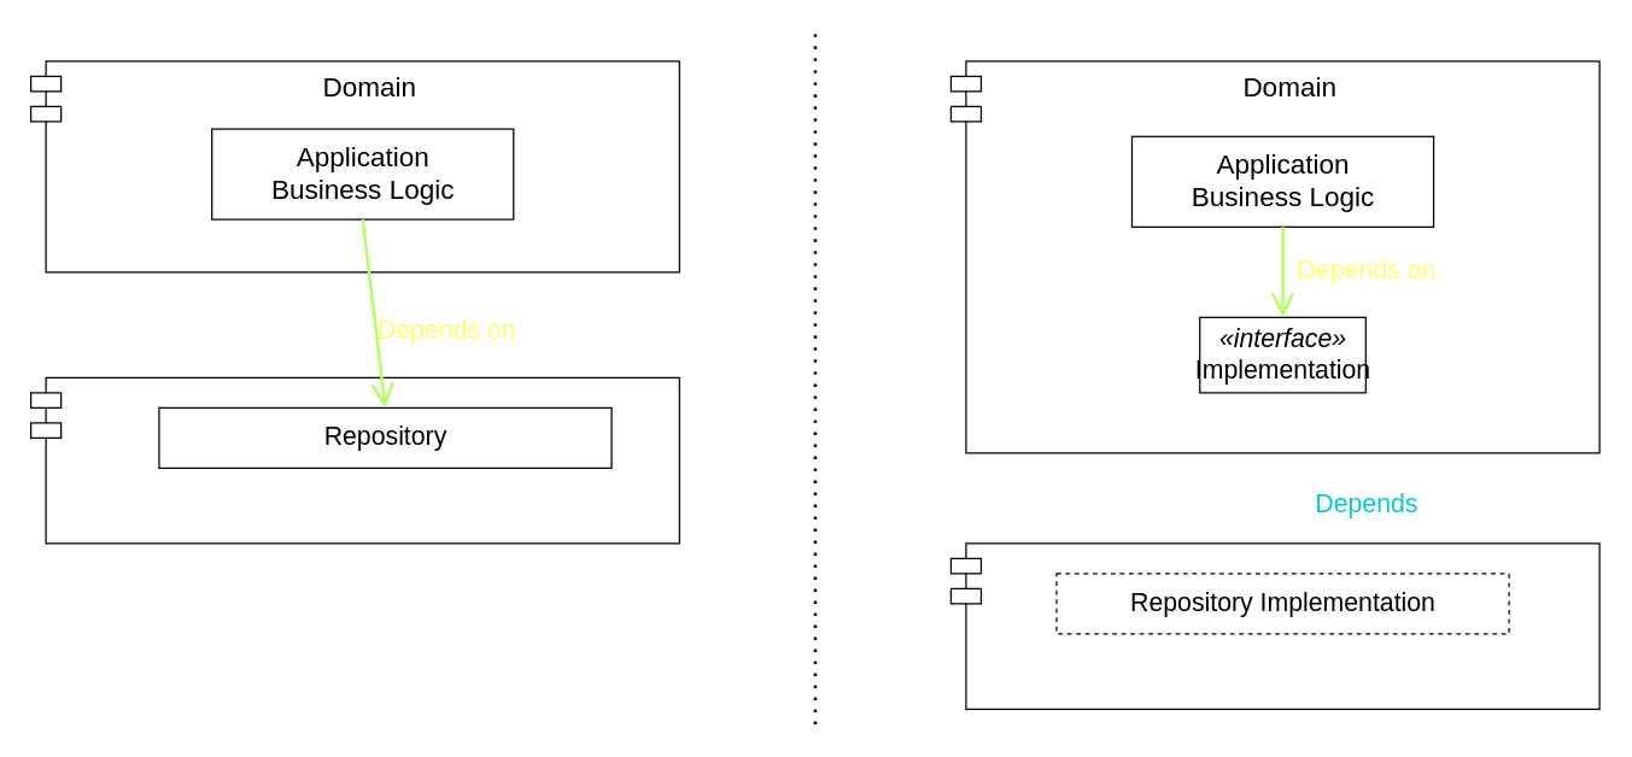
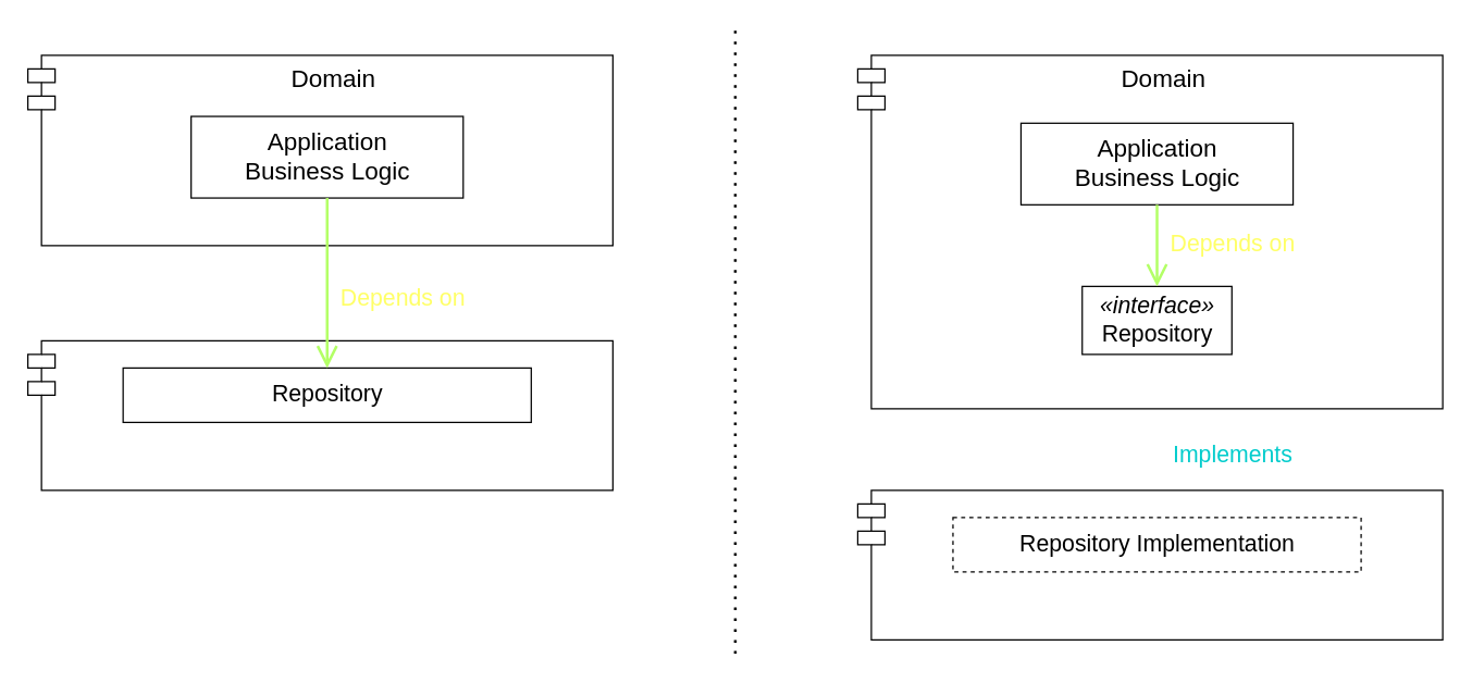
  <mxCell id="0" />
  <mxCell id="1" parent="0" />
  <mxCell id="2" value="Domain" style="shape=module;align=left;spacingLeft=20;align=center;verticalAlign=top;fillColor=none;fontSize=18;" parent="1" vertex="1"><mxGeometry x="630" y="40" width="430" height="260" as="geometry" /></mxCell>
  <mxCell id="3" value="Application&lt;br&gt;Business Logic" style="html=1;fontSize=18;fillColor=none;" parent="1" vertex="1"><mxGeometry x="750" y="90" width="200" height="60" as="geometry" /></mxCell>
- <mxCell id="4" value="&lt;i&gt;«interface»&lt;/i&gt;&lt;br style=&quot;font-size: 17px&quot;&gt;&lt;span style=&quot;font-size: 17px&quot;&gt;Implementation&lt;/span&gt;" style="html=1;fillColor=none;fontSize=17;" parent="1" vertex="1"><mxGeometry x="795" y="210" width="110" height="50" as="geometry" /></mxCell>
+ <mxCell id="4" value="&lt;i&gt;«interface»&lt;/i&gt;&lt;br style=&quot;font-size: 17px&quot;&gt;&lt;span style=&quot;font-size: 17px&quot;&gt;Repository&lt;/span&gt;" style="html=1;fillColor=none;fontSize=17;" parent="1" vertex="1"><mxGeometry x="795" y="210" width="110" height="50" as="geometry" /></mxCell>
  <mxCell id="5" value="" style="shape=module;align=left;spacingLeft=20;align=center;verticalAlign=top;fillColor=none;fontSize=17;" parent="1" vertex="1"><mxGeometry x="630" y="360" width="430" height="110" as="geometry" /></mxCell>
  <mxCell id="6" value="Repository Implementation" style="html=1;fontSize=17;fillColor=none;dashed=1;" parent="1" vertex="1"><mxGeometry x="700" y="380" width="300" height="40" as="geometry" /></mxCell>
- <mxCell id="7" value="Depends" style="text;html=1;strokeColor=none;fillColor=none;align=center;verticalAlign=middle;whiteSpace=wrap;rounded=0;fontSize=17;fontColor=#00CCCC;" vertex="1" parent="1"><mxGeometry x="851" y="320" width="110" height="30" as="geometry" /></mxCell>
+ <mxCell id="7" value="Implements" style="text;html=1;strokeColor=none;fillColor=none;align=center;verticalAlign=middle;whiteSpace=wrap;rounded=0;fontSize=17;fontColor=#00CCCC;" vertex="1" parent="1"><mxGeometry x="851" y="320" width="110" height="30" as="geometry" /></mxCell>
  <mxCell id="8" value="" style="endArrow=open;endSize=12;html=1;fontSize=17;fontColor=#00CCCC;strokeWidth=2;strokeColor=#B3FF66;exitX=0.5;exitY=1;exitDx=0;exitDy=0;entryX=0.5;entryY=0;entryDx=0;entryDy=0;" edge="1" parent="1" source="3" target="4"><mxGeometry width="160" relative="1" as="geometry"><mxPoint x="760" y="139" as="sourcePoint" /><mxPoint x="850" y="200" as="targetPoint" /><Array as="points" /></mxGeometry></mxCell>
  <mxCell id="9" value="Depends on" style="text;html=1;strokeColor=none;fillColor=none;align=center;verticalAlign=middle;whiteSpace=wrap;rounded=0;fontSize=17;fontColor=#FFFF66;" vertex="1" parent="1"><mxGeometry x="851" y="170" width="110" height="20" as="geometry" /></mxCell>
  <mxCell id="10" value="Domain" style="shape=module;align=left;spacingLeft=20;align=center;verticalAlign=top;fillColor=none;fontSize=18;" vertex="1" parent="1"><mxGeometry x="20" y="40" width="430" height="140" as="geometry" /></mxCell>
  <mxCell id="11" value="Application&lt;br&gt;Business Logic" style="html=1;fontSize=18;fillColor=none;" vertex="1" parent="1"><mxGeometry x="140" y="85" width="200" height="60" as="geometry" /></mxCell>
  <mxCell id="12" value="" style="shape=module;align=left;spacingLeft=20;align=center;verticalAlign=top;fillColor=none;fontSize=17;" vertex="1" parent="1"><mxGeometry x="20" y="250" width="430" height="110" as="geometry" /></mxCell>
- <mxCell id="13" value="Repository" style="html=1;fontSize=17;fillColor=none;" vertex="1" parent="1"><mxGeometry x="105" y="270" width="300" height="40" as="geometry" /></mxCell>
+ <mxCell id="13" value="Repository" style="html=1;fontSize=17;fillColor=none;" vertex="1" parent="1"><mxGeometry x="90" y="270" width="300" height="40" as="geometry" /></mxCell>
  <mxCell id="14" value="" style="endArrow=open;endSize=12;html=1;fontSize=17;fontColor=#00CCCC;strokeWidth=2;strokeColor=#B3FF66;exitX=0.5;exitY=1;exitDx=0;exitDy=0;entryX=0.5;entryY=0;entryDx=0;entryDy=0;" edge="1" parent="1" source="11" target="13"><mxGeometry width="160" relative="1" as="geometry"><mxPoint x="150" y="139" as="sourcePoint" /><mxPoint x="240" y="210" as="targetPoint" /><Array as="points" /></mxGeometry></mxCell>
  <mxCell id="15" value="Depends on" style="text;html=1;strokeColor=none;fillColor=none;align=center;verticalAlign=middle;whiteSpace=wrap;rounded=0;fontSize=17;fontColor=#FFFF66;" vertex="1" parent="1"><mxGeometry x="241" y="210" width="110" height="20" as="geometry" /></mxCell>
  <mxCell id="16" value="Persistence" style="text;html=1;strokeColor=none;fillColor=none;align=center;verticalAlign=middle;whiteSpace=wrap;rounded=0;fontSize=18;fontColor=#FFFFFF;" vertex="1" parent="1"><mxGeometry x="185" y="330" width="110" height="30" as="geometry" /></mxCell>
  <mxCell id="17" value="" style="endArrow=none;dashed=1;html=1;dashPattern=1 3;strokeWidth=2;fontSize=18;fontColor=#FFFFFF;" edge="1" parent="1"><mxGeometry width="50" height="50" relative="1" as="geometry"><mxPoint x="540" y="480" as="sourcePoint" /><mxPoint x="540" y="20" as="targetPoint" /></mxGeometry></mxCell>
  <mxCell id="18" value="Persistence" style="text;html=1;strokeColor=none;fillColor=none;align=center;verticalAlign=middle;whiteSpace=wrap;rounded=0;fontSize=18;fontColor=#FFFFFF;" vertex="1" parent="1"><mxGeometry x="795" y="440" width="110" height="30" as="geometry" /></mxCell>
